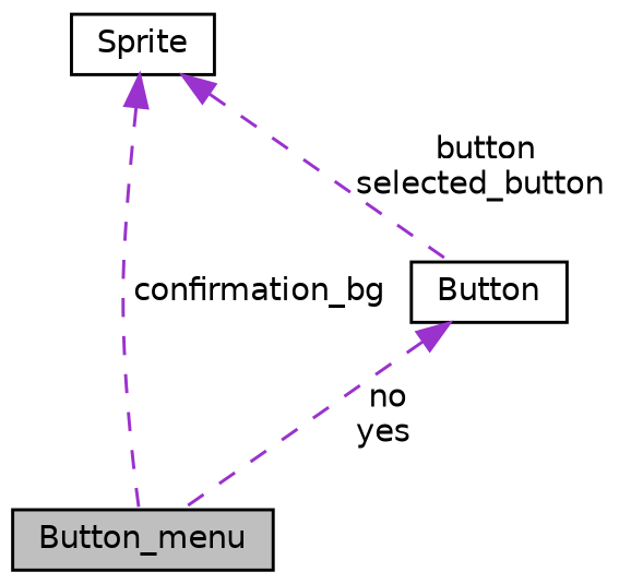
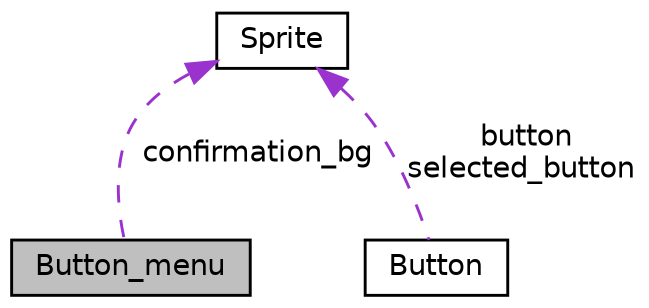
  digraph {
    node [color=black fillcolor=white fontname=Helvetica fontsize=10 shape=record style=filled]
    edge [color=darkorchid3 dir=back fontname=Helvetica fontsize=10 labelfontname=Helvetica labelfontsize=10 style=dashed]
    n1 [fillcolor=grey75 fontcolor=black height=0.2 label=Button_menu width=0.4]
    n2 [height=0.2 label=Sprite width=0.4]
    n3 [height=0.2 label=Button width=0.4]
    n2 -> n1 [label=" confirmation_bg"]
    n2 -> n3 [label=" button\nselected_button"]
-   n3 -> n1 [label=" no\nyes"]
  }
